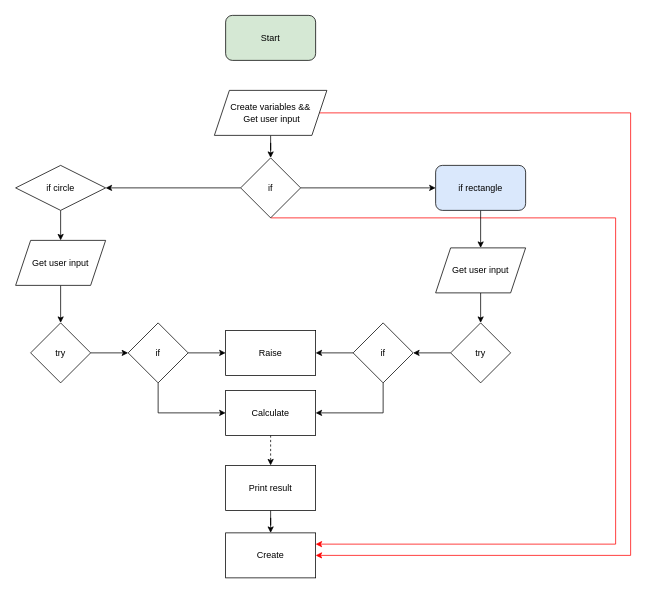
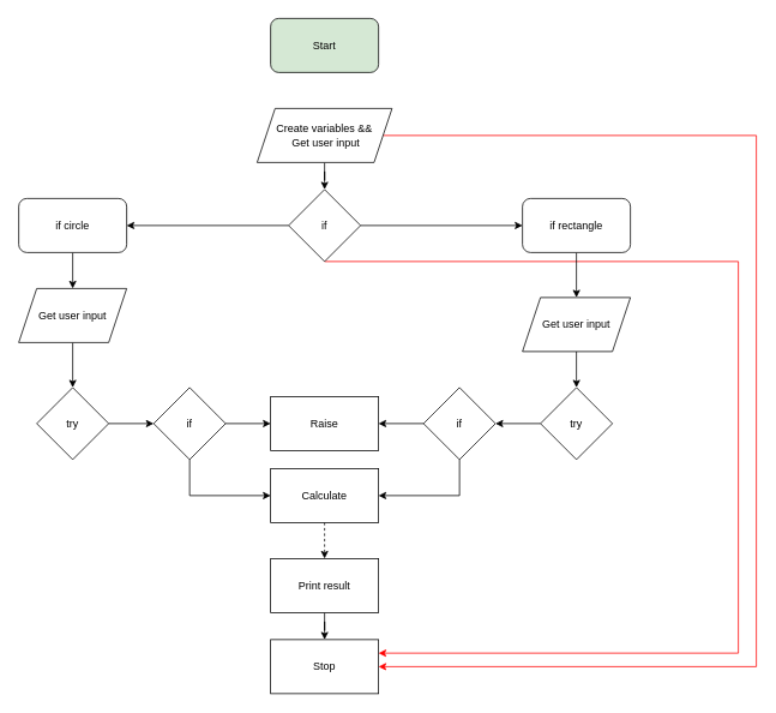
  <mxCell id="0" />
  <mxCell id="1" parent="0" />
  <mxCell id="2" style="edgeStyle=orthogonalEdgeStyle;rounded=0;orthogonalLoop=1;jettySize=auto;html=1;entryX=1;entryY=0.5;entryDx=0;entryDy=0;" edge="1" parent="1" source="5" target="7"><mxGeometry relative="1" as="geometry" /></mxCell>
  <mxCell id="3" style="edgeStyle=orthogonalEdgeStyle;rounded=0;orthogonalLoop=1;jettySize=auto;html=1;entryX=0;entryY=0.5;entryDx=0;entryDy=0;" edge="1" parent="1" source="5" target="9"><mxGeometry relative="1" as="geometry" /></mxCell>
  <mxCell id="4" style="edgeStyle=orthogonalEdgeStyle;rounded=0;orthogonalLoop=1;jettySize=auto;html=1;exitX=0.5;exitY=1;exitDx=0;exitDy=0;entryX=1;entryY=0.25;entryDx=0;entryDy=0;strokeColor=#FF0000;" edge="1" parent="1" source="5" target="33"><mxGeometry relative="1" as="geometry"><Array as="points"><mxPoint x="820" y="290" /><mxPoint x="820" y="725" /></Array></mxGeometry></mxCell>
  <mxCell id="5" value="if" style="rhombus;whiteSpace=wrap;html=1;" vertex="1" parent="1"><mxGeometry x="320" y="210" width="80" height="80" as="geometry" /></mxCell>
  <mxCell id="6" style="edgeStyle=orthogonalEdgeStyle;rounded=0;orthogonalLoop=1;jettySize=auto;html=1;entryX=0.5;entryY=0;entryDx=0;entryDy=0;" edge="1" parent="1" source="7" target="25"><mxGeometry relative="1" as="geometry" /></mxCell>
- <mxCell id="7" value="if circle" style="rhombus;whiteSpace=wrap;html=1;" vertex="1" parent="1"><mxGeometry x="20" y="220" width="120" height="60" as="geometry" /></mxCell>
+ <mxCell id="7" value="if circle" style="rounded=1;whiteSpace=wrap;html=1;" vertex="1" parent="1"><mxGeometry x="20" y="220" width="120" height="60" as="geometry" /></mxCell>
  <mxCell id="8" style="edgeStyle=orthogonalEdgeStyle;rounded=0;orthogonalLoop=1;jettySize=auto;html=1;" edge="1" parent="1" source="9" target="27"><mxGeometry relative="1" as="geometry" /></mxCell>
- <mxCell id="9" value="if&amp;nbsp;rectangle" style="rounded=1;whiteSpace=wrap;html=1;fillColor=#dae8fc;" vertex="1" parent="1"><mxGeometry x="580" y="220" width="120" height="60" as="geometry" /></mxCell>
+ <mxCell id="9" value="if&amp;nbsp;rectangle" style="rounded=1;whiteSpace=wrap;html=1;" vertex="1" parent="1"><mxGeometry x="580" y="220" width="120" height="60" as="geometry" /></mxCell>
  <mxCell id="10" value="" style="edgeStyle=orthogonalEdgeStyle;rounded=0;orthogonalLoop=1;jettySize=auto;html=1;" edge="1" parent="1" source="11" target="22"><mxGeometry relative="1" as="geometry" /></mxCell>
  <mxCell id="11" value="try" style="rhombus;whiteSpace=wrap;html=1;" vertex="1" parent="1"><mxGeometry x="40" y="430" width="80" height="80" as="geometry" /></mxCell>
  <mxCell id="12" style="edgeStyle=orthogonalEdgeStyle;rounded=0;orthogonalLoop=1;jettySize=auto;html=1;entryX=0.5;entryY=0;entryDx=0;entryDy=0;dashed=1;" edge="1" parent="1" source="13" target="15"><mxGeometry relative="1" as="geometry" /></mxCell>
  <mxCell id="13" value="Calculate" style="whiteSpace=wrap;html=1;" vertex="1" parent="1"><mxGeometry x="300" y="520" width="120" height="60" as="geometry" /></mxCell>
  <mxCell id="14" style="edgeStyle=orthogonalEdgeStyle;rounded=0;orthogonalLoop=1;jettySize=auto;html=1;entryX=0.5;entryY=0;entryDx=0;entryDy=0;" edge="1" parent="1" source="15" target="33"><mxGeometry relative="1" as="geometry" /></mxCell>
  <mxCell id="15" value="Print result&lt;br&gt;" style="whiteSpace=wrap;html=1;" vertex="1" parent="1"><mxGeometry x="300" y="620" width="120" height="60" as="geometry" /></mxCell>
  <mxCell id="16" style="edgeStyle=orthogonalEdgeStyle;rounded=0;orthogonalLoop=1;jettySize=auto;html=1;entryX=0.5;entryY=0;entryDx=0;entryDy=0;" edge="1" parent="1" source="18" target="5"><mxGeometry relative="1" as="geometry" /></mxCell>
  <mxCell id="17" style="edgeStyle=orthogonalEdgeStyle;rounded=0;orthogonalLoop=1;jettySize=auto;html=1;entryX=1;entryY=0.5;entryDx=0;entryDy=0;strokeColor=#FF0000;" edge="1" parent="1" source="18" target="33"><mxGeometry relative="1" as="geometry"><Array as="points"><mxPoint x="840" y="150" /><mxPoint x="840" y="740" /></Array></mxGeometry></mxCell>
  <mxCell id="18" value="Create variables &amp;amp;&amp;amp;&lt;br&gt;&amp;nbsp;Get user input" style="shape=parallelogram;perimeter=parallelogramPerimeter;whiteSpace=wrap;html=1;fixedSize=1;" vertex="1" parent="1"><mxGeometry x="285" y="120" width="150" height="60" as="geometry" /></mxCell>
  <mxCell id="19" value="Start" style="rounded=1;whiteSpace=wrap;html=1;fillColor=#d5e8d4;" vertex="1" parent="1"><mxGeometry x="300" y="20" width="120" height="60" as="geometry" /></mxCell>
  <mxCell id="20" style="edgeStyle=orthogonalEdgeStyle;rounded=0;orthogonalLoop=1;jettySize=auto;html=1;entryX=0;entryY=0.5;entryDx=0;entryDy=0;" edge="1" parent="1" source="22" target="23"><mxGeometry relative="1" as="geometry" /></mxCell>
  <mxCell id="21" style="edgeStyle=orthogonalEdgeStyle;rounded=0;orthogonalLoop=1;jettySize=auto;html=1;entryX=0;entryY=0.5;entryDx=0;entryDy=0;" edge="1" parent="1" source="22" target="13"><mxGeometry relative="1" as="geometry"><Array as="points"><mxPoint x="210" y="550" /></Array></mxGeometry></mxCell>
  <mxCell id="22" value="if" style="rhombus;whiteSpace=wrap;html=1;" vertex="1" parent="1"><mxGeometry x="170" y="430" width="80" height="80" as="geometry" /></mxCell>
  <mxCell id="23" value="Raise" style="whiteSpace=wrap;html=1;" vertex="1" parent="1"><mxGeometry x="300" y="440" width="120" height="60" as="geometry" /></mxCell>
  <mxCell id="24" style="edgeStyle=orthogonalEdgeStyle;rounded=0;orthogonalLoop=1;jettySize=auto;html=1;entryX=0.5;entryY=0;entryDx=0;entryDy=0;" edge="1" parent="1" source="25" target="11"><mxGeometry relative="1" as="geometry" /></mxCell>
  <mxCell id="25" value="Get user input" style="shape=parallelogram;perimeter=parallelogramPerimeter;whiteSpace=wrap;html=1;fixedSize=1;" vertex="1" parent="1"><mxGeometry x="20" y="320" width="120" height="60" as="geometry" /></mxCell>
  <mxCell id="26" style="edgeStyle=orthogonalEdgeStyle;rounded=0;orthogonalLoop=1;jettySize=auto;html=1;" edge="1" parent="1" source="27" target="29"><mxGeometry relative="1" as="geometry" /></mxCell>
  <mxCell id="27" value="Get user input" style="shape=parallelogram;perimeter=parallelogramPerimeter;whiteSpace=wrap;html=1;fixedSize=1;" vertex="1" parent="1"><mxGeometry x="580" y="330" width="120" height="60" as="geometry" /></mxCell>
  <mxCell id="28" style="edgeStyle=orthogonalEdgeStyle;rounded=0;orthogonalLoop=1;jettySize=auto;html=1;entryX=1;entryY=0.5;entryDx=0;entryDy=0;" edge="1" parent="1" source="29" target="32"><mxGeometry relative="1" as="geometry" /></mxCell>
  <mxCell id="29" value="try" style="rhombus;whiteSpace=wrap;html=1;" vertex="1" parent="1"><mxGeometry x="600" y="430" width="80" height="80" as="geometry" /></mxCell>
  <mxCell id="30" style="edgeStyle=orthogonalEdgeStyle;rounded=0;orthogonalLoop=1;jettySize=auto;html=1;entryX=1;entryY=0.5;entryDx=0;entryDy=0;" edge="1" parent="1" source="32" target="23"><mxGeometry relative="1" as="geometry" /></mxCell>
  <mxCell id="31" style="edgeStyle=orthogonalEdgeStyle;rounded=0;orthogonalLoop=1;jettySize=auto;html=1;entryX=1;entryY=0.5;entryDx=0;entryDy=0;" edge="1" parent="1" source="32" target="13"><mxGeometry relative="1" as="geometry"><Array as="points"><mxPoint x="510" y="550" /></Array></mxGeometry></mxCell>
  <mxCell id="32" value="if" style="rhombus;whiteSpace=wrap;html=1;" vertex="1" parent="1"><mxGeometry x="470" y="430" width="80" height="80" as="geometry" /></mxCell>
- <mxCell id="33" value="Create" style="whiteSpace=wrap;html=1;" vertex="1" parent="1"><mxGeometry x="300" y="710" width="120" height="60" as="geometry" /></mxCell>
+ <mxCell id="33" value="Stop" style="whiteSpace=wrap;html=1;" vertex="1" parent="1"><mxGeometry x="300" y="710" width="120" height="60" as="geometry" /></mxCell>
